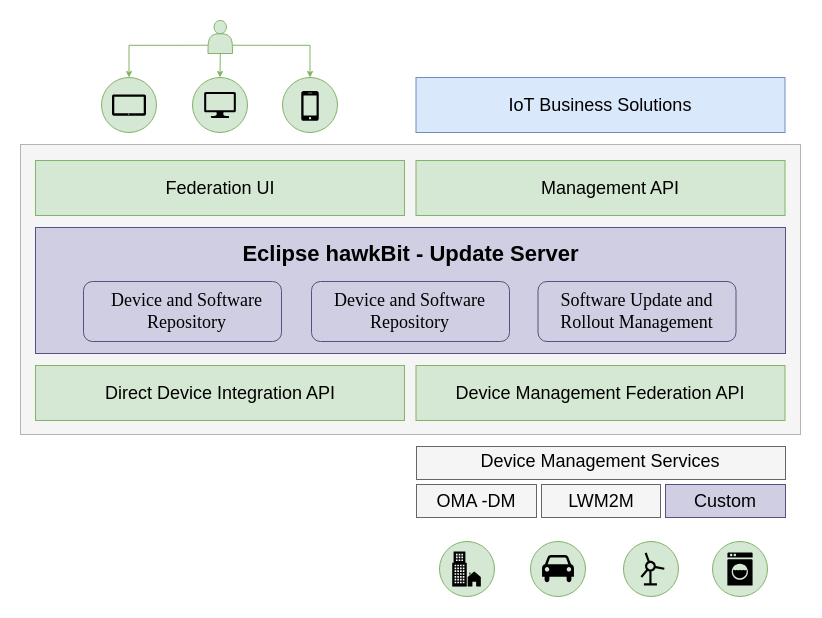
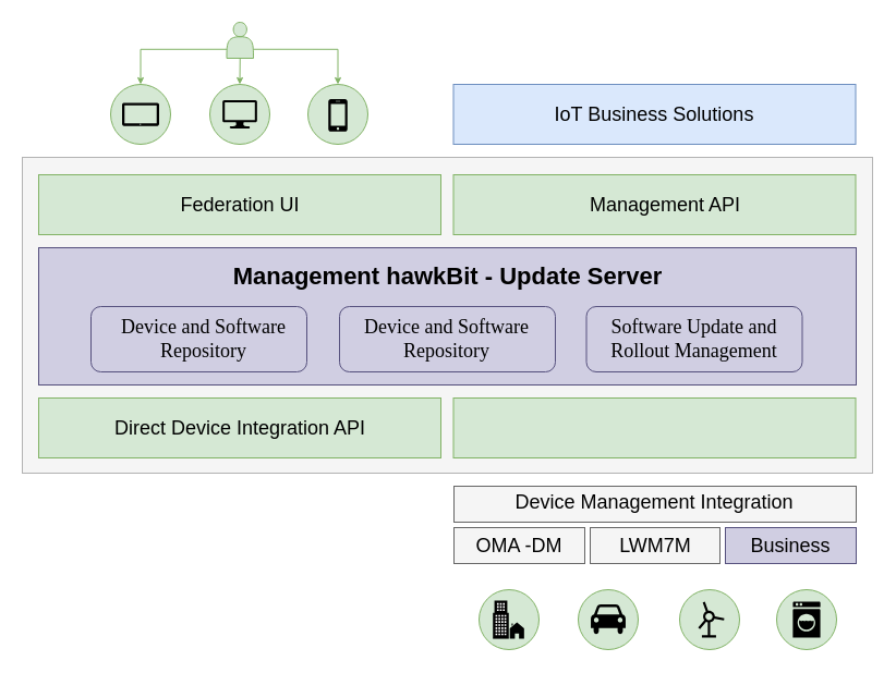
  <mxCell id="0" />
  <mxCell id="1" parent="0" />
  <mxCell id="2" value="" style="rounded=0;whiteSpace=wrap;html=1;fillColor=#f5f5f5;fontColor=#333333;strokeColor=#B3B3B3;" vertex="1" parent="1"><mxGeometry x="20" y="144" width="780" height="290" as="geometry" /></mxCell>
  <mxCell id="3" value="" style="rounded=0;whiteSpace=wrap;html=1;fillColor=#d5e8d4;strokeColor=#82b366;" vertex="1" parent="1"><mxGeometry x="35" y="160" width="369" height="55" as="geometry" /></mxCell>
  <mxCell id="4" value="" style="rounded=0;whiteSpace=wrap;html=1;fillColor=#d5e8d4;strokeColor=#82b366;" vertex="1" parent="1"><mxGeometry x="415.5" y="160" width="369" height="55" as="geometry" /></mxCell>
  <mxCell id="5" value="" style="rounded=0;whiteSpace=wrap;html=1;fillColor=#dae8fc;strokeColor=#6c8ebf;" vertex="1" parent="1"><mxGeometry x="415.5" y="77" width="369" height="55" as="geometry" /></mxCell>
  <mxCell id="6" value="" style="rounded=0;whiteSpace=wrap;html=1;fillColor=#d0cee2;strokeColor=#56517e;glass=0;shadow=0;" vertex="1" parent="1"><mxGeometry x="35" y="227" width="750" height="126" as="geometry" /></mxCell>
  <mxCell id="7" value="" style="rounded=1;whiteSpace=wrap;html=1;fillColor=#d0cee2;strokeColor=#56517e;" vertex="1" parent="1"><mxGeometry x="83" y="281" width="198" height="60" as="geometry" /></mxCell>
  <mxCell id="8" value="" style="rounded=0;whiteSpace=wrap;html=1;fillColor=#d5e8d4;strokeColor=#82b366;" vertex="1" parent="1"><mxGeometry x="415.5" y="365" width="369" height="55" as="geometry" /></mxCell>
  <mxCell id="9" value="" style="rounded=0;whiteSpace=wrap;html=1;fillColor=#d5e8d4;strokeColor=#82b366;" vertex="1" parent="1"><mxGeometry x="35" y="365" width="369" height="55" as="geometry" /></mxCell>
  <mxCell id="10" value="IoT Business Solutions" style="text;html=1;align=center;verticalAlign=middle;whiteSpace=wrap;rounded=0;fontSize=18;fontFamily=Helvetica;fontColor=#000000;fontStyle=0" vertex="1" parent="1"><mxGeometry x="435" y="89.5" width="330" height="30" as="geometry" /></mxCell>
  <mxCell id="11" value="Management API" style="text;html=1;align=center;verticalAlign=middle;whiteSpace=wrap;rounded=0;fontSize=18;fontFamily=Helvetica;fontColor=#000000;fontStyle=0" vertex="1" parent="1"><mxGeometry x="445" y="172.5" width="330" height="30" as="geometry" /></mxCell>
  <mxCell id="12" value="Federation UI" style="text;html=1;align=center;verticalAlign=middle;whiteSpace=wrap;rounded=0;fontSize=18;fontFamily=Helvetica;fontColor=#000000;fontStyle=0" vertex="1" parent="1"><mxGeometry x="54.5" y="172.5" width="330" height="30" as="geometry" /></mxCell>
- <mxCell id="13" value="&lt;font style=&quot;&quot;&gt;Eclipse hawkBit - Update Server&lt;/font&gt;" style="text;html=1;align=center;verticalAlign=middle;whiteSpace=wrap;rounded=0;fontSize=22;fontFamily=Helvetica;fontColor=#000000;fontStyle=1" vertex="1" parent="1"><mxGeometry x="174.5" y="239" width="471" height="30" as="geometry" /></mxCell>
+ <mxCell id="13" value="&lt;font style=&quot;&quot;&gt;Management hawkBit - Update Server&lt;/font&gt;" style="text;html=1;align=center;verticalAlign=middle;whiteSpace=wrap;rounded=0;fontSize=22;fontFamily=Helvetica;fontColor=#000000;fontStyle=1" vertex="1" parent="1"><mxGeometry x="174.5" y="239" width="471" height="30" as="geometry" /></mxCell>
  <mxCell id="14" value="&lt;font face=&quot;Times New Roman&quot;&gt;Device and Software Repository&lt;/font&gt;" style="text;html=1;align=center;verticalAlign=middle;whiteSpace=wrap;rounded=0;fontSize=18;fontFamily=Helvetica;fontColor=#000000;fontStyle=0" vertex="1" parent="1"><mxGeometry x="80" y="296" width="213" height="30" as="geometry" /></mxCell>
  <mxCell id="15" value="" style="rounded=1;whiteSpace=wrap;html=1;fillColor=#d0cee2;strokeColor=#56517e;" vertex="1" parent="1"><mxGeometry x="311" y="281" width="198" height="60" as="geometry" /></mxCell>
  <mxCell id="16" value="" style="rounded=1;whiteSpace=wrap;html=1;fillColor=#d0cee2;strokeColor=#56517e;" vertex="1" parent="1"><mxGeometry x="537.5" y="281" width="198" height="60" as="geometry" /></mxCell>
  <mxCell id="17" value="&lt;font face=&quot;Times New Roman&quot;&gt;Device and Software Repository&lt;/font&gt;" style="text;html=1;align=center;verticalAlign=middle;whiteSpace=wrap;rounded=0;fontSize=18;fontFamily=Helvetica;fontColor=#000000;fontStyle=0" vertex="1" parent="1"><mxGeometry x="303" y="296" width="213" height="30" as="geometry" /></mxCell>
  <mxCell id="18" value="&lt;font face=&quot;Times New Roman&quot;&gt;Software Update and Rollout Management&lt;/font&gt;" style="text;html=1;align=center;verticalAlign=middle;whiteSpace=wrap;rounded=0;fontSize=18;fontFamily=Helvetica;fontColor=#000000;fontStyle=0" vertex="1" parent="1"><mxGeometry x="539" y="296" width="195" height="30" as="geometry" /></mxCell>
- <mxCell id="19" value="Device Management Federation API" style="text;html=1;align=center;verticalAlign=middle;whiteSpace=wrap;rounded=0;fontSize=18;fontFamily=Helvetica;fontColor=#000000;fontStyle=0" vertex="1" parent="1"><mxGeometry x="435" y="377.5" width="330" height="30" as="geometry" /></mxCell>
  <mxCell id="20" value="Direct Device Integration API" style="text;html=1;align=center;verticalAlign=middle;whiteSpace=wrap;rounded=0;fontSize=18;fontFamily=Helvetica;fontColor=#000000;fontStyle=0" vertex="1" parent="1"><mxGeometry x="54.5" y="377.5" width="330" height="30" as="geometry" /></mxCell>
  <mxCell id="21" value="" style="rounded=0;whiteSpace=wrap;html=1;fillColor=#f5f5f5;strokeColor=#666666;fontColor=#333333;" vertex="1" parent="1"><mxGeometry x="416" y="446" width="369" height="33" as="geometry" /></mxCell>
- <mxCell id="22" value="Device Management Services" style="text;html=1;align=center;verticalAlign=middle;whiteSpace=wrap;rounded=0;fontSize=18;fontFamily=Helvetica;fontColor=#000000;fontStyle=0" vertex="1" parent="1"><mxGeometry x="435" y="452" width="330" height="17.5" as="geometry" /></mxCell>
+ <mxCell id="22" value="Device Management Integration" style="text;html=1;align=center;verticalAlign=middle;whiteSpace=wrap;rounded=0;fontSize=18;fontFamily=Helvetica;fontColor=#000000;fontStyle=0" vertex="1" parent="1"><mxGeometry x="435" y="452" width="330" height="17.5" as="geometry" /></mxCell>
  <mxCell id="23" value="" style="rounded=0;whiteSpace=wrap;html=1;fillColor=#f5f5f5;strokeColor=#666666;fontColor=#333333;" vertex="1" parent="1"><mxGeometry x="416" y="484" width="120" height="33" as="geometry" /></mxCell>
  <mxCell id="24" value="" style="rounded=0;whiteSpace=wrap;html=1;fillColor=#f5f5f5;strokeColor=#666666;fontColor=#333333;" vertex="1" parent="1"><mxGeometry x="541" y="484" width="119" height="33" as="geometry" /></mxCell>
  <mxCell id="25" value="" style="rounded=0;whiteSpace=wrap;html=1;fillColor=#d0cee2;strokeColor=#56517e;" vertex="1" parent="1"><mxGeometry x="665" y="484" width="120" height="33" as="geometry" /></mxCell>
  <mxCell id="26" value="OMA -DM" style="text;html=1;align=center;verticalAlign=middle;whiteSpace=wrap;rounded=0;fontSize=18;fontFamily=Helvetica;fontColor=#000000;fontStyle=0" vertex="1" parent="1"><mxGeometry x="422" y="491.75" width="108" height="17.5" as="geometry" /></mxCell>
- <mxCell id="27" value="LWM2M" style="text;html=1;align=center;verticalAlign=middle;whiteSpace=wrap;rounded=0;fontSize=18;fontFamily=Helvetica;fontColor=#000000;fontStyle=0" vertex="1" parent="1"><mxGeometry x="546.5" y="491.75" width="108" height="17.5" as="geometry" /></mxCell>
- <mxCell id="28" value="Custom" style="text;html=1;align=center;verticalAlign=middle;whiteSpace=wrap;rounded=0;fontSize=18;fontFamily=Helvetica;fontColor=#000000;fontStyle=0" vertex="1" parent="1"><mxGeometry x="671" y="491.75" width="108" height="17.5" as="geometry" /></mxCell>
+ <mxCell id="27" value="LWM7M" style="text;html=1;align=center;verticalAlign=middle;whiteSpace=wrap;rounded=0;fontSize=18;fontFamily=Helvetica;fontColor=#000000;fontStyle=0" vertex="1" parent="1"><mxGeometry x="546.5" y="491.75" width="108" height="17.5" as="geometry" /></mxCell>
+ <mxCell id="28" value="Business" style="text;html=1;align=center;verticalAlign=middle;whiteSpace=wrap;rounded=0;fontSize=18;fontFamily=Helvetica;fontColor=#000000;fontStyle=0" vertex="1" parent="1"><mxGeometry x="671" y="491.75" width="108" height="17.5" as="geometry" /></mxCell>
  <mxCell id="29" value="" style="group" vertex="1" connectable="0" parent="1"><mxGeometry x="101" y="77" width="236" height="55" as="geometry" /></mxCell>
  <mxCell id="30" value="" style="group" vertex="1" connectable="0" parent="29"><mxGeometry width="55" height="55" as="geometry" /></mxCell>
  <mxCell id="31" value="" style="ellipse;whiteSpace=wrap;html=1;aspect=fixed;fillColor=#d5e8d4;strokeColor=#82b366;" vertex="1" parent="30"><mxGeometry width="55" height="55" as="geometry" /></mxCell>
  <mxCell id="32" value="" style="sketch=0;pointerEvents=1;shadow=0;dashed=0;html=1;strokeColor=none;fillColor=#000000;labelPosition=center;verticalLabelPosition=bottom;verticalAlign=top;outlineConnect=0;align=center;shape=mxgraph.office.devices.tablet_windows_8;" vertex="1" parent="30"><mxGeometry x="10.5" y="16.88" width="34" height="21.25" as="geometry" /></mxCell>
  <mxCell id="33" value="" style="group" vertex="1" connectable="0" parent="29"><mxGeometry x="91" width="55" height="55" as="geometry" /></mxCell>
  <mxCell id="34" value="" style="ellipse;whiteSpace=wrap;html=1;aspect=fixed;fillColor=#d5e8d4;strokeColor=#82b366;" vertex="1" parent="33"><mxGeometry width="55" height="55" as="geometry" /></mxCell>
  <mxCell id="35" value="" style="sketch=0;pointerEvents=1;shadow=0;dashed=0;html=1;strokeColor=none;fillColor=#000000;labelPosition=center;verticalLabelPosition=bottom;verticalAlign=top;outlineConnect=0;align=center;shape=mxgraph.office.devices.lcd_monitor;" vertex="1" parent="33"><mxGeometry x="11.66" y="14.5" width="31.69" height="26" as="geometry" /></mxCell>
  <mxCell id="36" value="" style="group" vertex="1" connectable="0" parent="29"><mxGeometry x="181" width="55" height="55" as="geometry" /></mxCell>
  <mxCell id="37" value="" style="ellipse;whiteSpace=wrap;html=1;aspect=fixed;fillColor=#d5e8d4;strokeColor=#82b366;" vertex="1" parent="36"><mxGeometry width="55" height="55" as="geometry" /></mxCell>
  <mxCell id="38" value="" style="sketch=0;pointerEvents=1;shadow=0;dashed=0;html=1;strokeColor=none;fillColor=#000000;labelPosition=center;verticalLabelPosition=bottom;verticalAlign=top;outlineConnect=0;align=center;shape=mxgraph.office.devices.cell_phone_iphone_proportional;" vertex="1" parent="36"><mxGeometry x="18.75" y="13.5" width="17.51" height="29.87" as="geometry" /></mxCell>
  <mxCell id="39" style="edgeStyle=orthogonalEdgeStyle;rounded=0;orthogonalLoop=1;jettySize=auto;html=1;exitX=0.5;exitY=1;exitDx=0;exitDy=0;entryX=0.5;entryY=0;entryDx=0;entryDy=0;fillColor=#d5e8d4;strokeColor=#82b366;startSize=4;endSize=4;" edge="1" parent="1" source="42" target="34"><mxGeometry relative="1" as="geometry" /></mxCell>
  <mxCell id="40" style="edgeStyle=orthogonalEdgeStyle;rounded=0;orthogonalLoop=1;jettySize=auto;html=1;exitX=1;exitY=0.75;exitDx=0;exitDy=0;entryX=0.5;entryY=0;entryDx=0;entryDy=0;fillColor=#d5e8d4;strokeColor=#82b366;startSize=4;endSize=4;" edge="1" parent="1" source="42" target="37"><mxGeometry relative="1" as="geometry" /></mxCell>
  <mxCell id="41" style="edgeStyle=orthogonalEdgeStyle;rounded=0;orthogonalLoop=1;jettySize=auto;html=1;exitX=0;exitY=0.75;exitDx=0;exitDy=0;entryX=0.5;entryY=0;entryDx=0;entryDy=0;fillColor=#d5e8d4;strokeColor=#82b366;startSize=4;endSize=4;" edge="1" parent="1" source="42" target="31"><mxGeometry relative="1" as="geometry" /></mxCell>
  <mxCell id="42" value="" style="shape=actor;whiteSpace=wrap;html=1;fillColor=#d5e8d4;strokeColor=#82b366;" vertex="1" parent="1"><mxGeometry x="207.5" y="20" width="24.5" height="33" as="geometry" /></mxCell>
  <mxCell id="43" value="" style="group" vertex="1" connectable="0" parent="1"><mxGeometry x="439" y="541" width="328" height="55" as="geometry" /></mxCell>
  <mxCell id="44" value="" style="ellipse;whiteSpace=wrap;html=1;aspect=fixed;fillColor=#d5e8d4;strokeColor=#82b366;" vertex="1" parent="43"><mxGeometry x="91" width="55" height="55" as="geometry" /></mxCell>
  <mxCell id="45" value="" style="shape=mxgraph.signs.transportation.car_4;html=1;pointerEvents=1;fillColor=#000000;strokeColor=none;verticalLabelPosition=bottom;verticalAlign=top;align=center;" vertex="1" parent="43"><mxGeometry x="102.55" y="13.5" width="31.9" height="28" as="geometry" /></mxCell>
  <mxCell id="46" value="" style="ellipse;whiteSpace=wrap;html=1;aspect=fixed;fillColor=#d5e8d4;strokeColor=#82b366;" vertex="1" parent="43"><mxGeometry x="184" width="55" height="55" as="geometry" /></mxCell>
  <mxCell id="47" value="" style="ellipse;whiteSpace=wrap;html=1;aspect=fixed;fillColor=#d5e8d4;strokeColor=#82b366;" vertex="1" parent="43"><mxGeometry x="273" width="55" height="55" as="geometry" /></mxCell>
  <mxCell id="48" value="" style="shape=mxgraph.signs.science.windmill;html=1;pointerEvents=1;fillColor=#000000;strokeColor=none;verticalLabelPosition=bottom;verticalAlign=top;align=center;" vertex="1" parent="43"><mxGeometry x="201" y="11" width="24" height="33" as="geometry" /></mxCell>
  <mxCell id="49" value="" style="shape=mxgraph.signs.tech.washing_machine;html=1;pointerEvents=1;fillColor=#000000;strokeColor=none;verticalLabelPosition=bottom;verticalAlign=top;align=center;" vertex="1" parent="43"><mxGeometry x="287.87" y="11" width="25.26" height="33" as="geometry" /></mxCell>
  <mxCell id="50" value="" style="ellipse;whiteSpace=wrap;html=1;aspect=fixed;fillColor=#d5e8d4;strokeColor=#82b366;" vertex="1" parent="43"><mxGeometry width="55" height="55" as="geometry" /></mxCell>
  <mxCell id="51" value="" style="outlineConnect=0;dashed=0;verticalLabelPosition=bottom;verticalAlign=top;align=center;html=1;shape=mxgraph.aws3.office_building;fillColor=#000000;gradientColor=none;" vertex="1" parent="43"><mxGeometry x="12.73" y="10" width="14.53" height="35" as="geometry" /></mxCell>
  <mxCell id="52" value="" style="html=1;verticalLabelPosition=bottom;align=center;labelBackgroundColor=#ffffff;verticalAlign=top;strokeWidth=2;strokeColor=none;shadow=0;dashed=0;shape=mxgraph.ios7.icons.home;fillColor=#000000;" vertex="1" parent="43"><mxGeometry x="27.26" y="29.05" width="15.01" height="15.95" as="geometry" /></mxCell>
